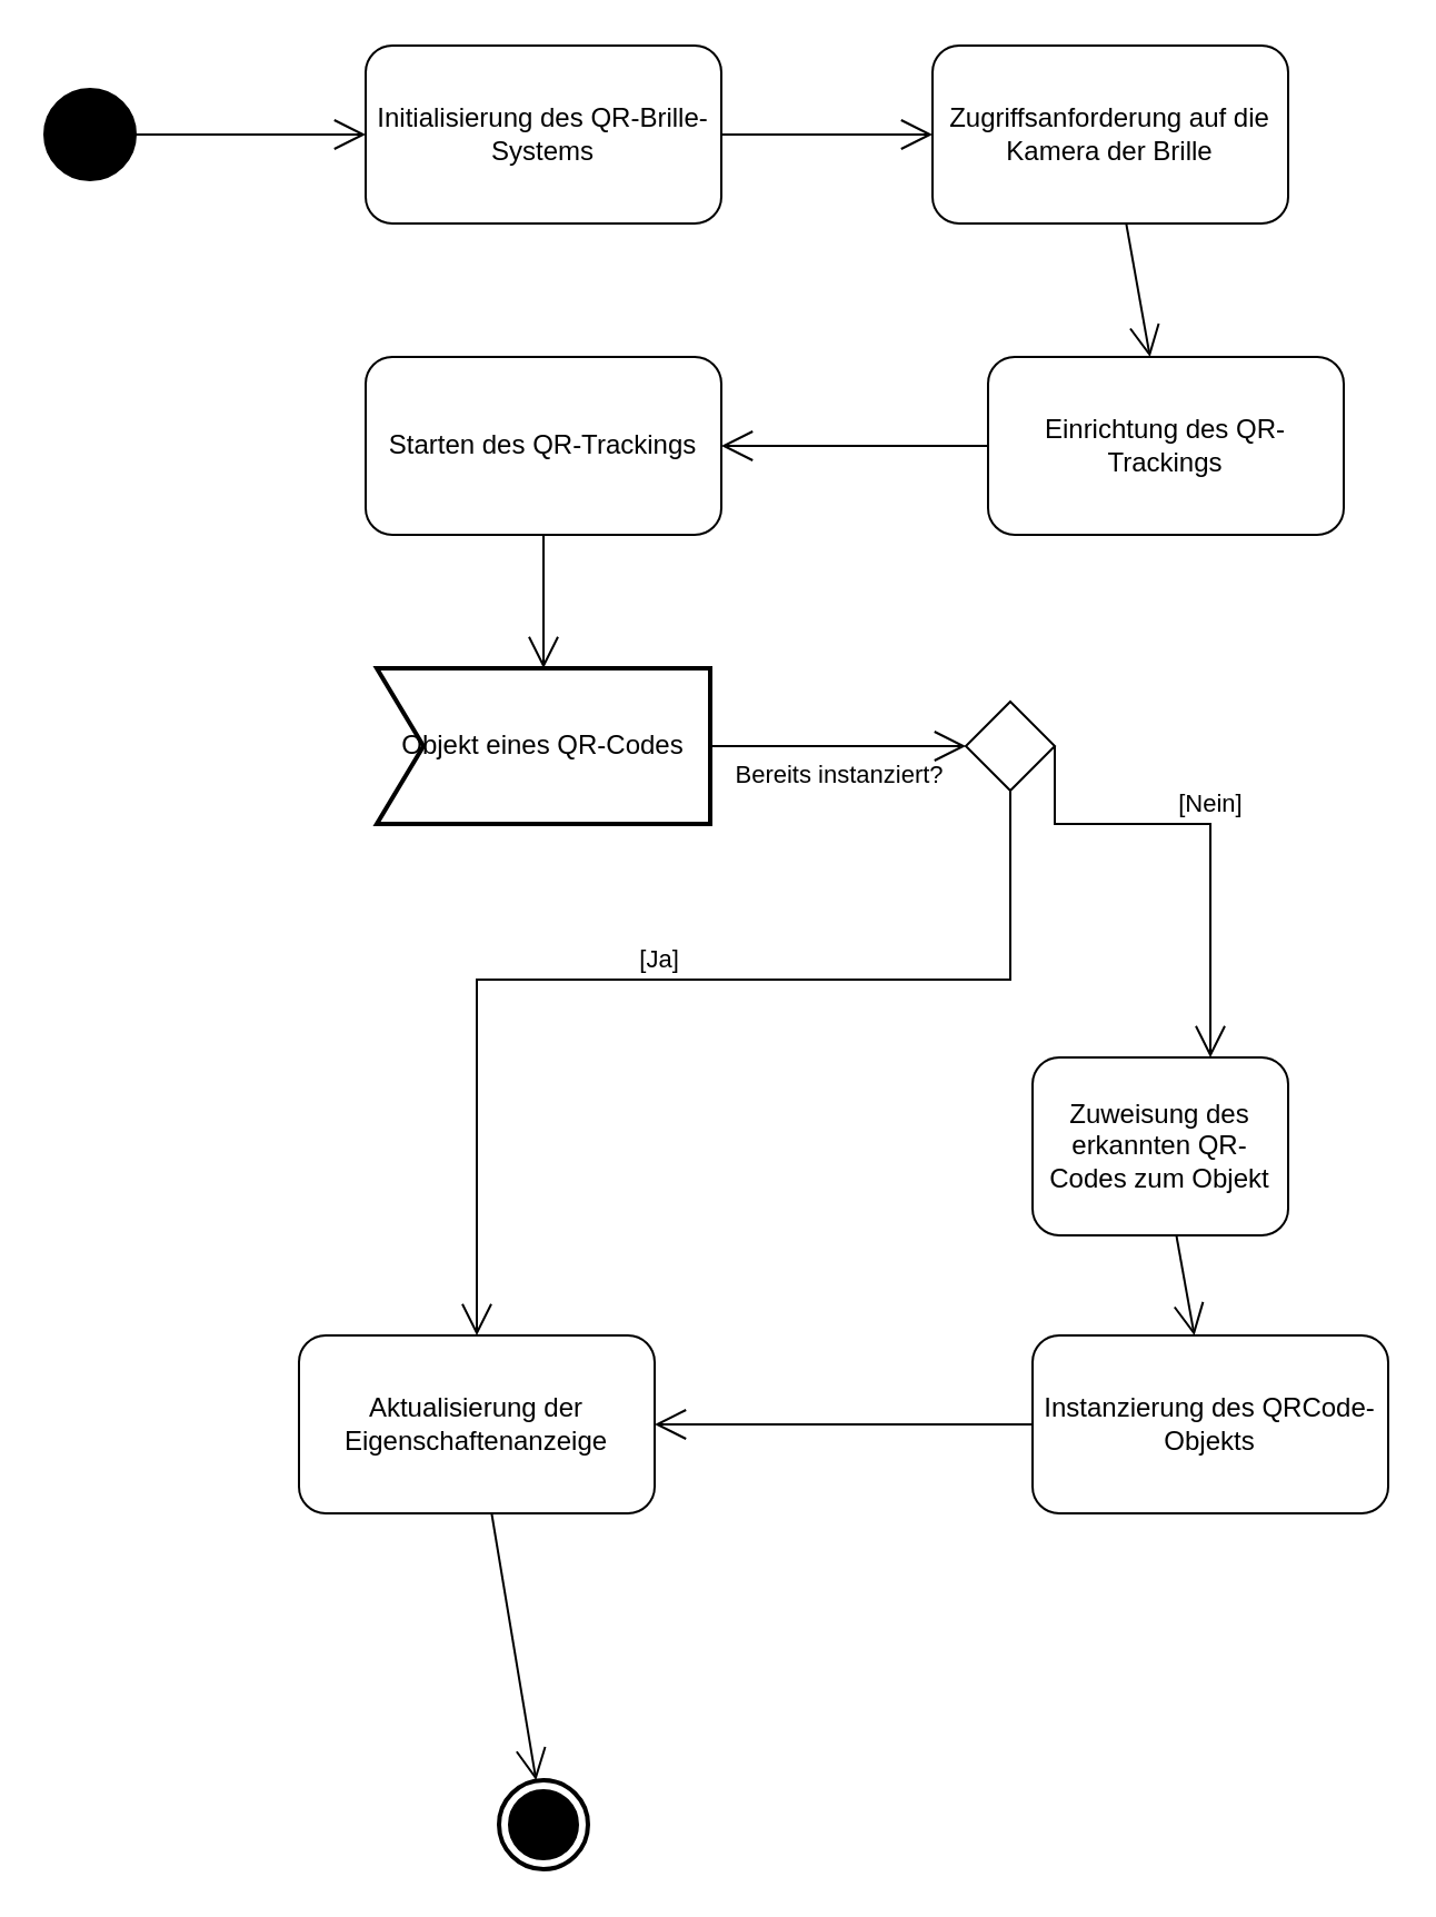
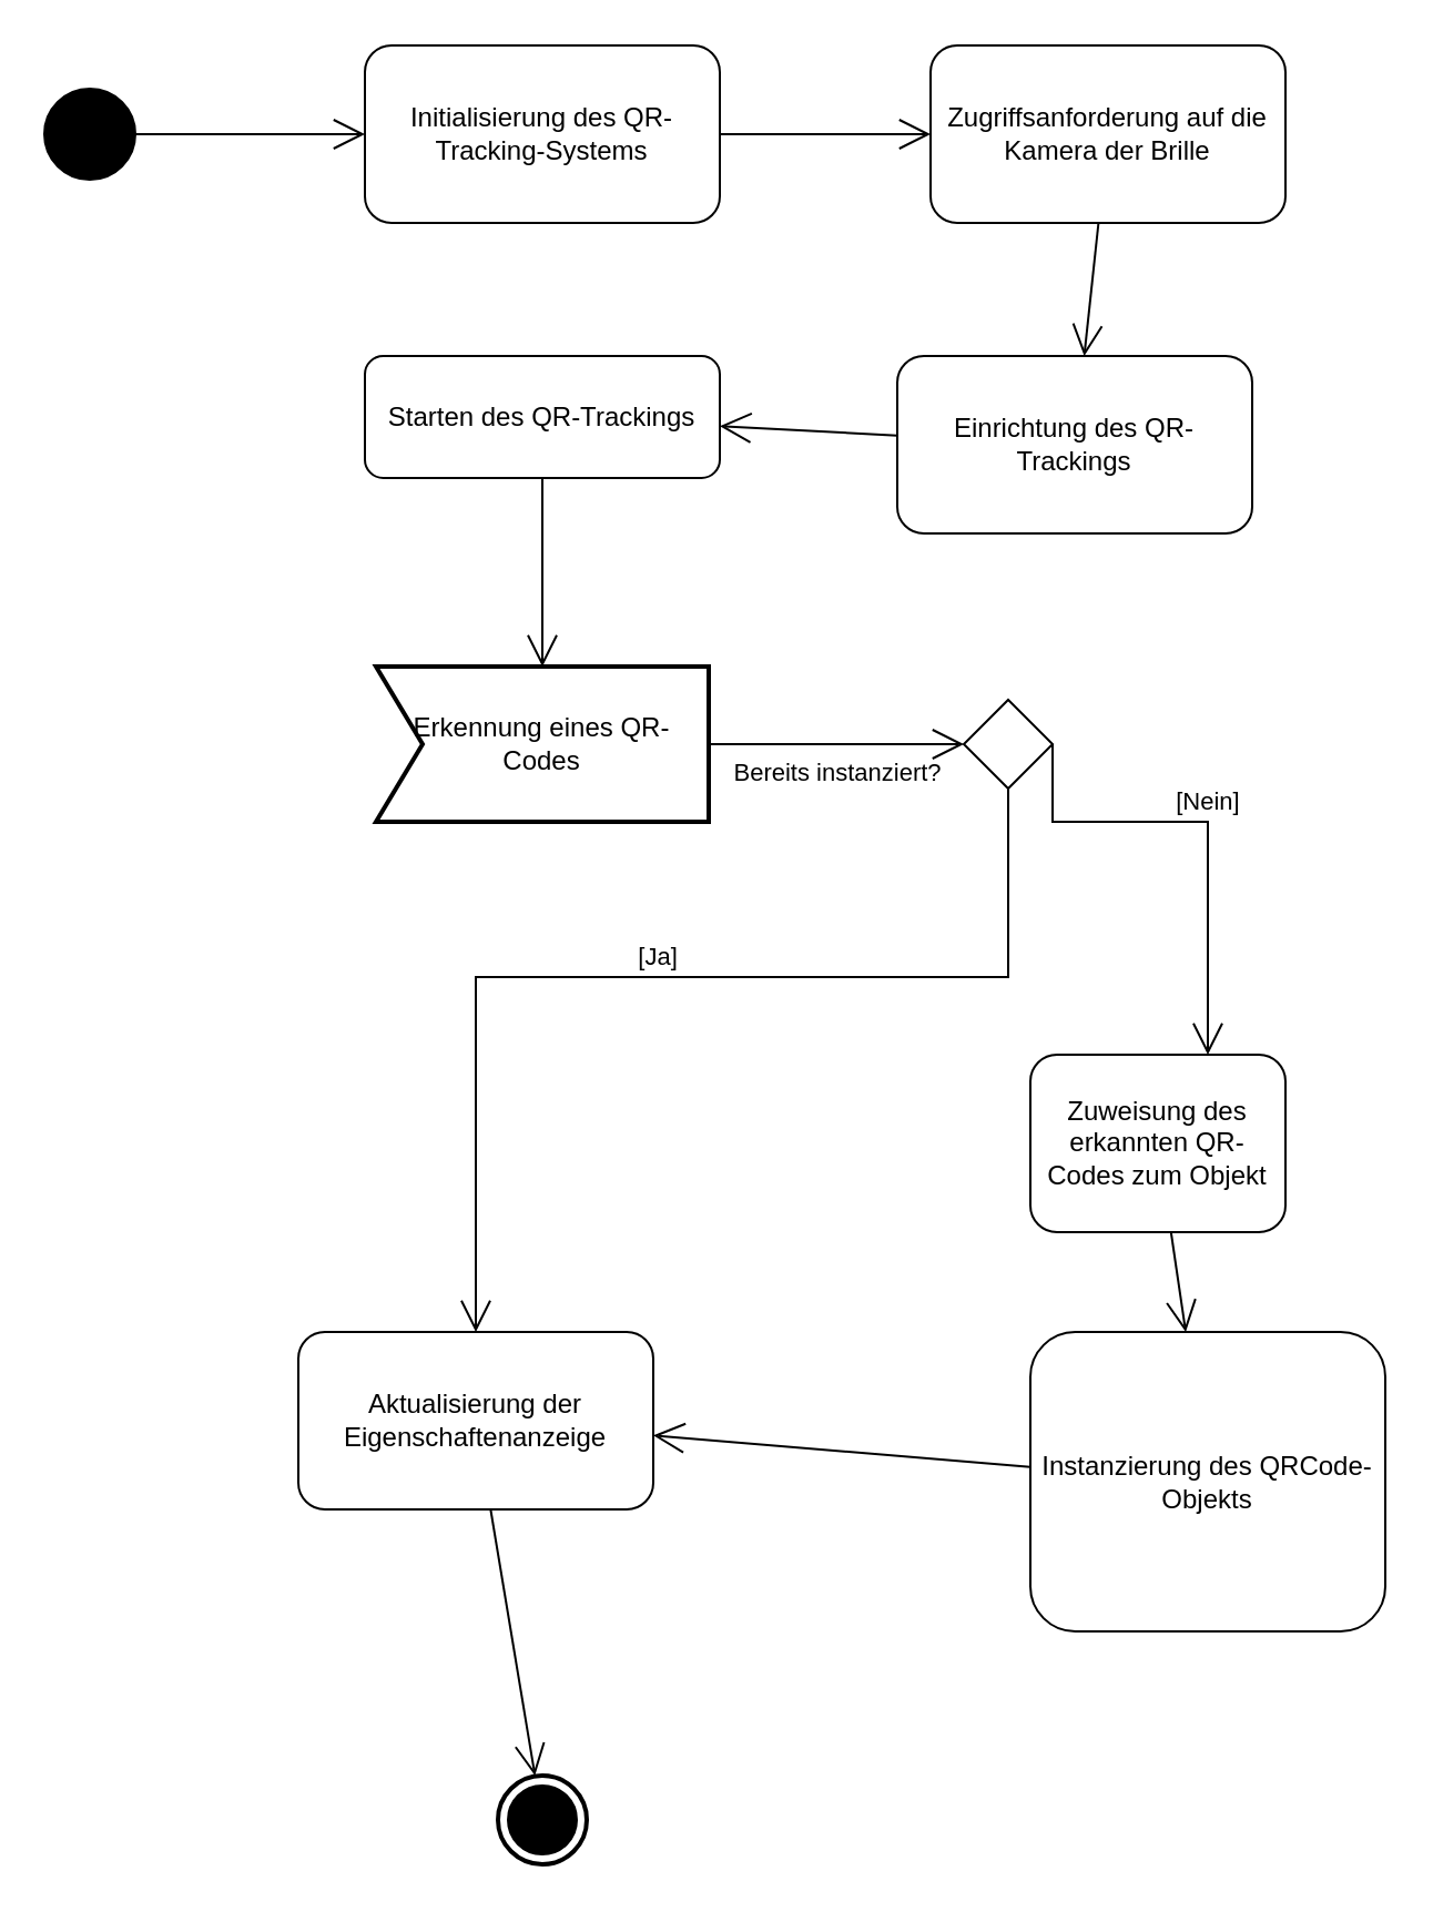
  <mxCell id="0" />
  <mxCell id="1" parent="0" />
  <mxCell id="2" value="" style="shape=ellipse;html=1;fillColor=strokeColor;strokeWidth=2;verticalLabelPosition=bottom;verticalAlignment=top;perimeter=ellipsePerimeter;" parent="1" vertex="1"><mxGeometry x="20" y="40" width="40" height="40" as="geometry" /></mxCell>
- <mxCell id="3" value="Initialisierung des QR-Brille-Systems" style="shape=rect;html=1;rounded=1;whiteSpace=wrap;align=center;" parent="1" vertex="1"><mxGeometry x="164" y="20" width="160" height="80" as="geometry" /></mxCell>
+ <mxCell id="3" value="Initialisierung des QR-Tracking-Systems" style="shape=rect;html=1;rounded=1;whiteSpace=wrap;align=center;" parent="1" vertex="1"><mxGeometry x="164" y="20" width="160" height="80" as="geometry" /></mxCell>
  <mxCell id="4" value="Zugriffsanforderung auf die Kamera der Brille" style="shape=rect;html=1;rounded=1;whiteSpace=wrap;align=center;" parent="1" vertex="1"><mxGeometry x="419" y="20" width="160" height="80" as="geometry" /></mxCell>
- <mxCell id="5" value="Einrichtung des QR-Trackings" style="shape=rect;html=1;rounded=1;whiteSpace=wrap;align=center;" parent="1" vertex="1"><mxGeometry x="444" y="160" width="160" height="80" as="geometry" /></mxCell>
- <mxCell id="6" value="Starten des QR-Trackings" style="shape=rect;html=1;rounded=1;whiteSpace=wrap;align=center;" parent="1" vertex="1"><mxGeometry x="164" y="160" width="160" height="80" as="geometry" /></mxCell>
- <mxCell id="7" value="Instanzierung des QRCode-Objekts" style="shape=rect;html=1;rounded=1;whiteSpace=wrap;align=center;" parent="1" vertex="1"><mxGeometry x="464" y="600" width="160" height="80" as="geometry" /></mxCell>
+ <mxCell id="5" value="Einrichtung des QR-Trackings" style="shape=rect;html=1;rounded=1;whiteSpace=wrap;align=center;" parent="1" vertex="1"><mxGeometry x="404" y="160" width="160" height="80" as="geometry" /></mxCell>
+ <mxCell id="6" value="Starten des QR-Trackings" style="shape=rect;html=1;rounded=1;whiteSpace=wrap;align=center;" parent="1" vertex="1"><mxGeometry x="164" y="160" width="160" height="55" as="geometry" /></mxCell>
+ <mxCell id="7" value="Instanzierung des QRCode-Objekts" style="shape=rect;html=1;rounded=1;whiteSpace=wrap;align=center;" parent="1" vertex="1"><mxGeometry x="464" y="600" width="160" height="135" as="geometry" /></mxCell>
  <mxCell id="8" value="Zuweisung des erkannten QR-Codes zum Objekt" style="shape=rect;html=1;rounded=1;whiteSpace=wrap;align=center;" parent="1" vertex="1"><mxGeometry x="464" y="475" width="115" height="80" as="geometry" /></mxCell>
  <mxCell id="9" value="Aktualisierung der Eigenschaftenanzeige" style="shape=rect;html=1;rounded=1;whiteSpace=wrap;align=center;" parent="1" vertex="1"><mxGeometry x="134" y="600" width="160" height="80" as="geometry" /></mxCell>
- <mxCell id="10" value="Objekt eines QR-Codes" style="html=1;shape=mxgraph.sysml.accEvent;strokeWidth=2;whiteSpace=wrap;align=center;" parent="1" vertex="1"><mxGeometry x="169" y="300" width="150" height="70" as="geometry" /></mxCell>
+ <mxCell id="10" value="Erkennung eines QR-Codes" style="html=1;shape=mxgraph.sysml.accEvent;strokeWidth=2;whiteSpace=wrap;align=center;" parent="1" vertex="1"><mxGeometry x="169" y="300" width="150" height="70" as="geometry" /></mxCell>
  <mxCell id="11" value="" style="shape=rhombus;html=1;verticalLabelPosition=bottom;verticalAlignment=top;" parent="1" vertex="1"><mxGeometry x="434" y="315" width="40" height="40" as="geometry" /></mxCell>
  <mxCell id="12" value="[Nein]" style="edgeStyle=elbowEdgeStyle;html=1;elbow=vertical;verticalAlign=bottom;endArrow=open;rounded=0;labelBackgroundColor=none;endSize=12;exitX=1;exitY=0.5;exitDx=0;exitDy=0;" parent="1" source="11" target="8" edge="1"><mxGeometry relative="1" as="geometry"><mxPoint x="504" y="470" as="targetPoint" /><Array as="points"><mxPoint x="544" y="370" /></Array></mxGeometry></mxCell>
  <mxCell id="13" value="[Ja]" style="edgeStyle=elbowEdgeStyle;html=1;elbow=vertical;verticalAlign=bottom;endArrow=open;rounded=0;labelBackgroundColor=none;endSize=12;entryX=0.5;entryY=0;entryDx=0;entryDy=0;" parent="1" source="11" target="9" edge="1"><mxGeometry relative="1" as="geometry"><mxPoint x="304" y="470" as="targetPoint" /><Array as="points"><mxPoint x="324" y="440" /></Array></mxGeometry></mxCell>
  <mxCell id="14" value="" style="html=1;shape=mxgraph.sysml.actFinal;strokeWidth=2;verticalLabelPosition=bottom;verticalAlignment=top;" parent="1" vertex="1"><mxGeometry x="224" y="800" width="40" height="40" as="geometry" /></mxCell>
  <mxCell id="15" value="" style="edgeStyle=none;html=1;endArrow=open;endSize=12;verticalAlign=top;labelBackgroundColor=none;rounded=0;exitX=1;exitY=0.5;exitDx=0;exitDy=0;" parent="1" source="2" target="3" edge="1"><mxGeometry width="160" relative="1" as="geometry"><mxPoint x="44" y="500" as="sourcePoint" /><mxPoint x="204" y="500" as="targetPoint" /></mxGeometry></mxCell>
  <mxCell id="16" value="" style="edgeStyle=none;html=1;endArrow=open;endSize=12;verticalAlign=top;labelBackgroundColor=none;rounded=0;" parent="1" source="3" target="4" edge="1"><mxGeometry width="160" relative="1" as="geometry"><mxPoint x="54" y="510" as="sourcePoint" /><mxPoint x="214" y="510" as="targetPoint" /></mxGeometry></mxCell>
  <mxCell id="17" value="" style="edgeStyle=none;html=1;endArrow=open;endSize=12;verticalAlign=top;labelBackgroundColor=none;rounded=0;" parent="1" source="4" target="5" edge="1"><mxGeometry width="160" relative="1" as="geometry"><mxPoint x="64" y="520" as="sourcePoint" /><mxPoint x="224" y="520" as="targetPoint" /></mxGeometry></mxCell>
  <mxCell id="18" value="" style="edgeStyle=none;html=1;endArrow=open;endSize=12;verticalAlign=top;labelBackgroundColor=none;rounded=0;" parent="1" source="5" target="6" edge="1"><mxGeometry width="160" relative="1" as="geometry"><mxPoint x="74" y="530" as="sourcePoint" /><mxPoint x="234" y="530" as="targetPoint" /></mxGeometry></mxCell>
  <mxCell id="19" value="" style="edgeStyle=none;html=1;endArrow=open;endSize=12;verticalAlign=top;labelBackgroundColor=none;rounded=0;" parent="1" source="6" target="10" edge="1"><mxGeometry width="160" relative="1" as="geometry"><mxPoint x="84" y="540" as="sourcePoint" /><mxPoint x="244" y="540" as="targetPoint" /></mxGeometry></mxCell>
  <mxCell id="20" value="" style="edgeStyle=none;html=1;endArrow=open;endSize=12;verticalAlign=top;labelBackgroundColor=none;rounded=0;" parent="1" source="8" target="7" edge="1"><mxGeometry width="160" relative="1" as="geometry"><mxPoint x="94" y="550" as="sourcePoint" /><mxPoint x="254" y="550" as="targetPoint" /></mxGeometry></mxCell>
  <mxCell id="21" value="" style="edgeStyle=none;html=1;endArrow=open;endSize=12;verticalAlign=top;labelBackgroundColor=none;rounded=0;" parent="1" source="7" target="9" edge="1"><mxGeometry width="160" relative="1" as="geometry"><mxPoint x="104" y="560" as="sourcePoint" /><mxPoint x="264" y="560" as="targetPoint" /></mxGeometry></mxCell>
  <mxCell id="22" value="" style="edgeStyle=none;html=1;endArrow=open;endSize=12;verticalAlign=top;labelBackgroundColor=none;rounded=0;" parent="1" source="9" target="14" edge="1"><mxGeometry width="160" relative="1" as="geometry"><mxPoint x="114" y="570" as="sourcePoint" /><mxPoint x="274" y="570" as="targetPoint" /></mxGeometry></mxCell>
  <mxCell id="23" value="Bereits instanziert?" style="edgeStyle=none;html=1;endArrow=open;endSize=12;verticalAlign=top;labelBackgroundColor=none;rounded=0;" parent="1" source="10" target="11" edge="1"><mxGeometry width="160" relative="1" as="geometry"><mxPoint x="174" y="420" as="sourcePoint" /><mxPoint x="334" y="420" as="targetPoint" /></mxGeometry></mxCell>
